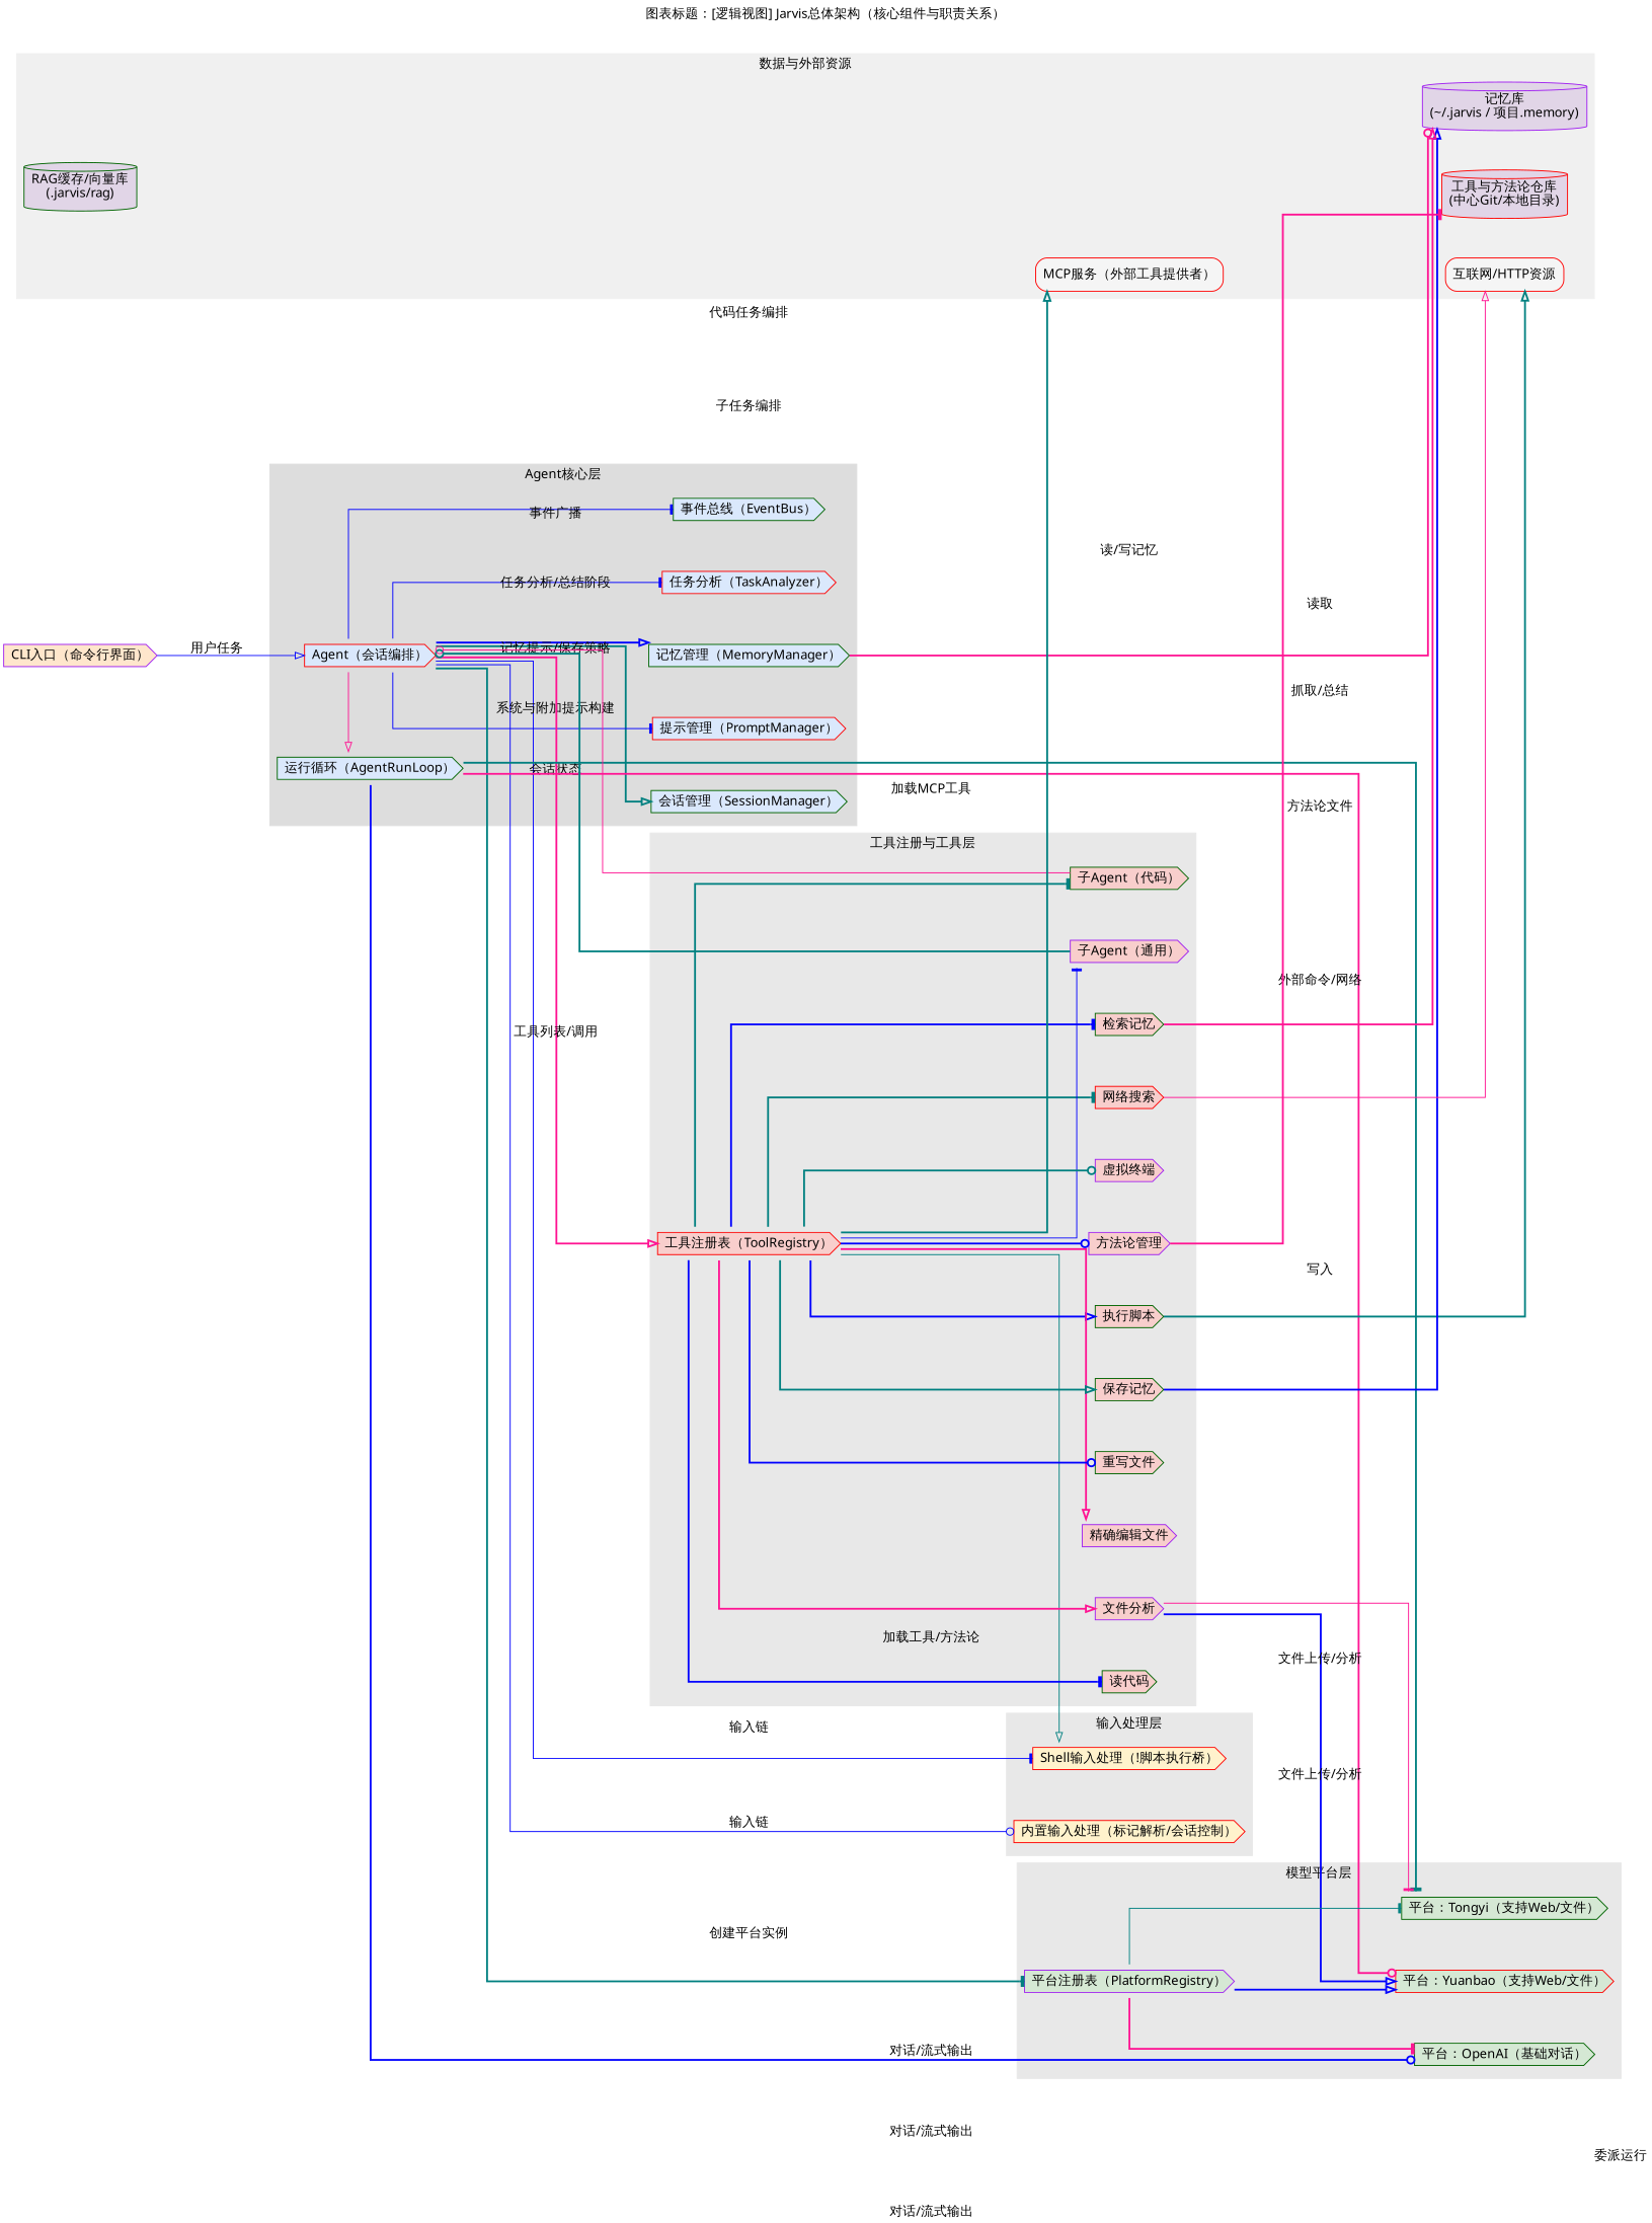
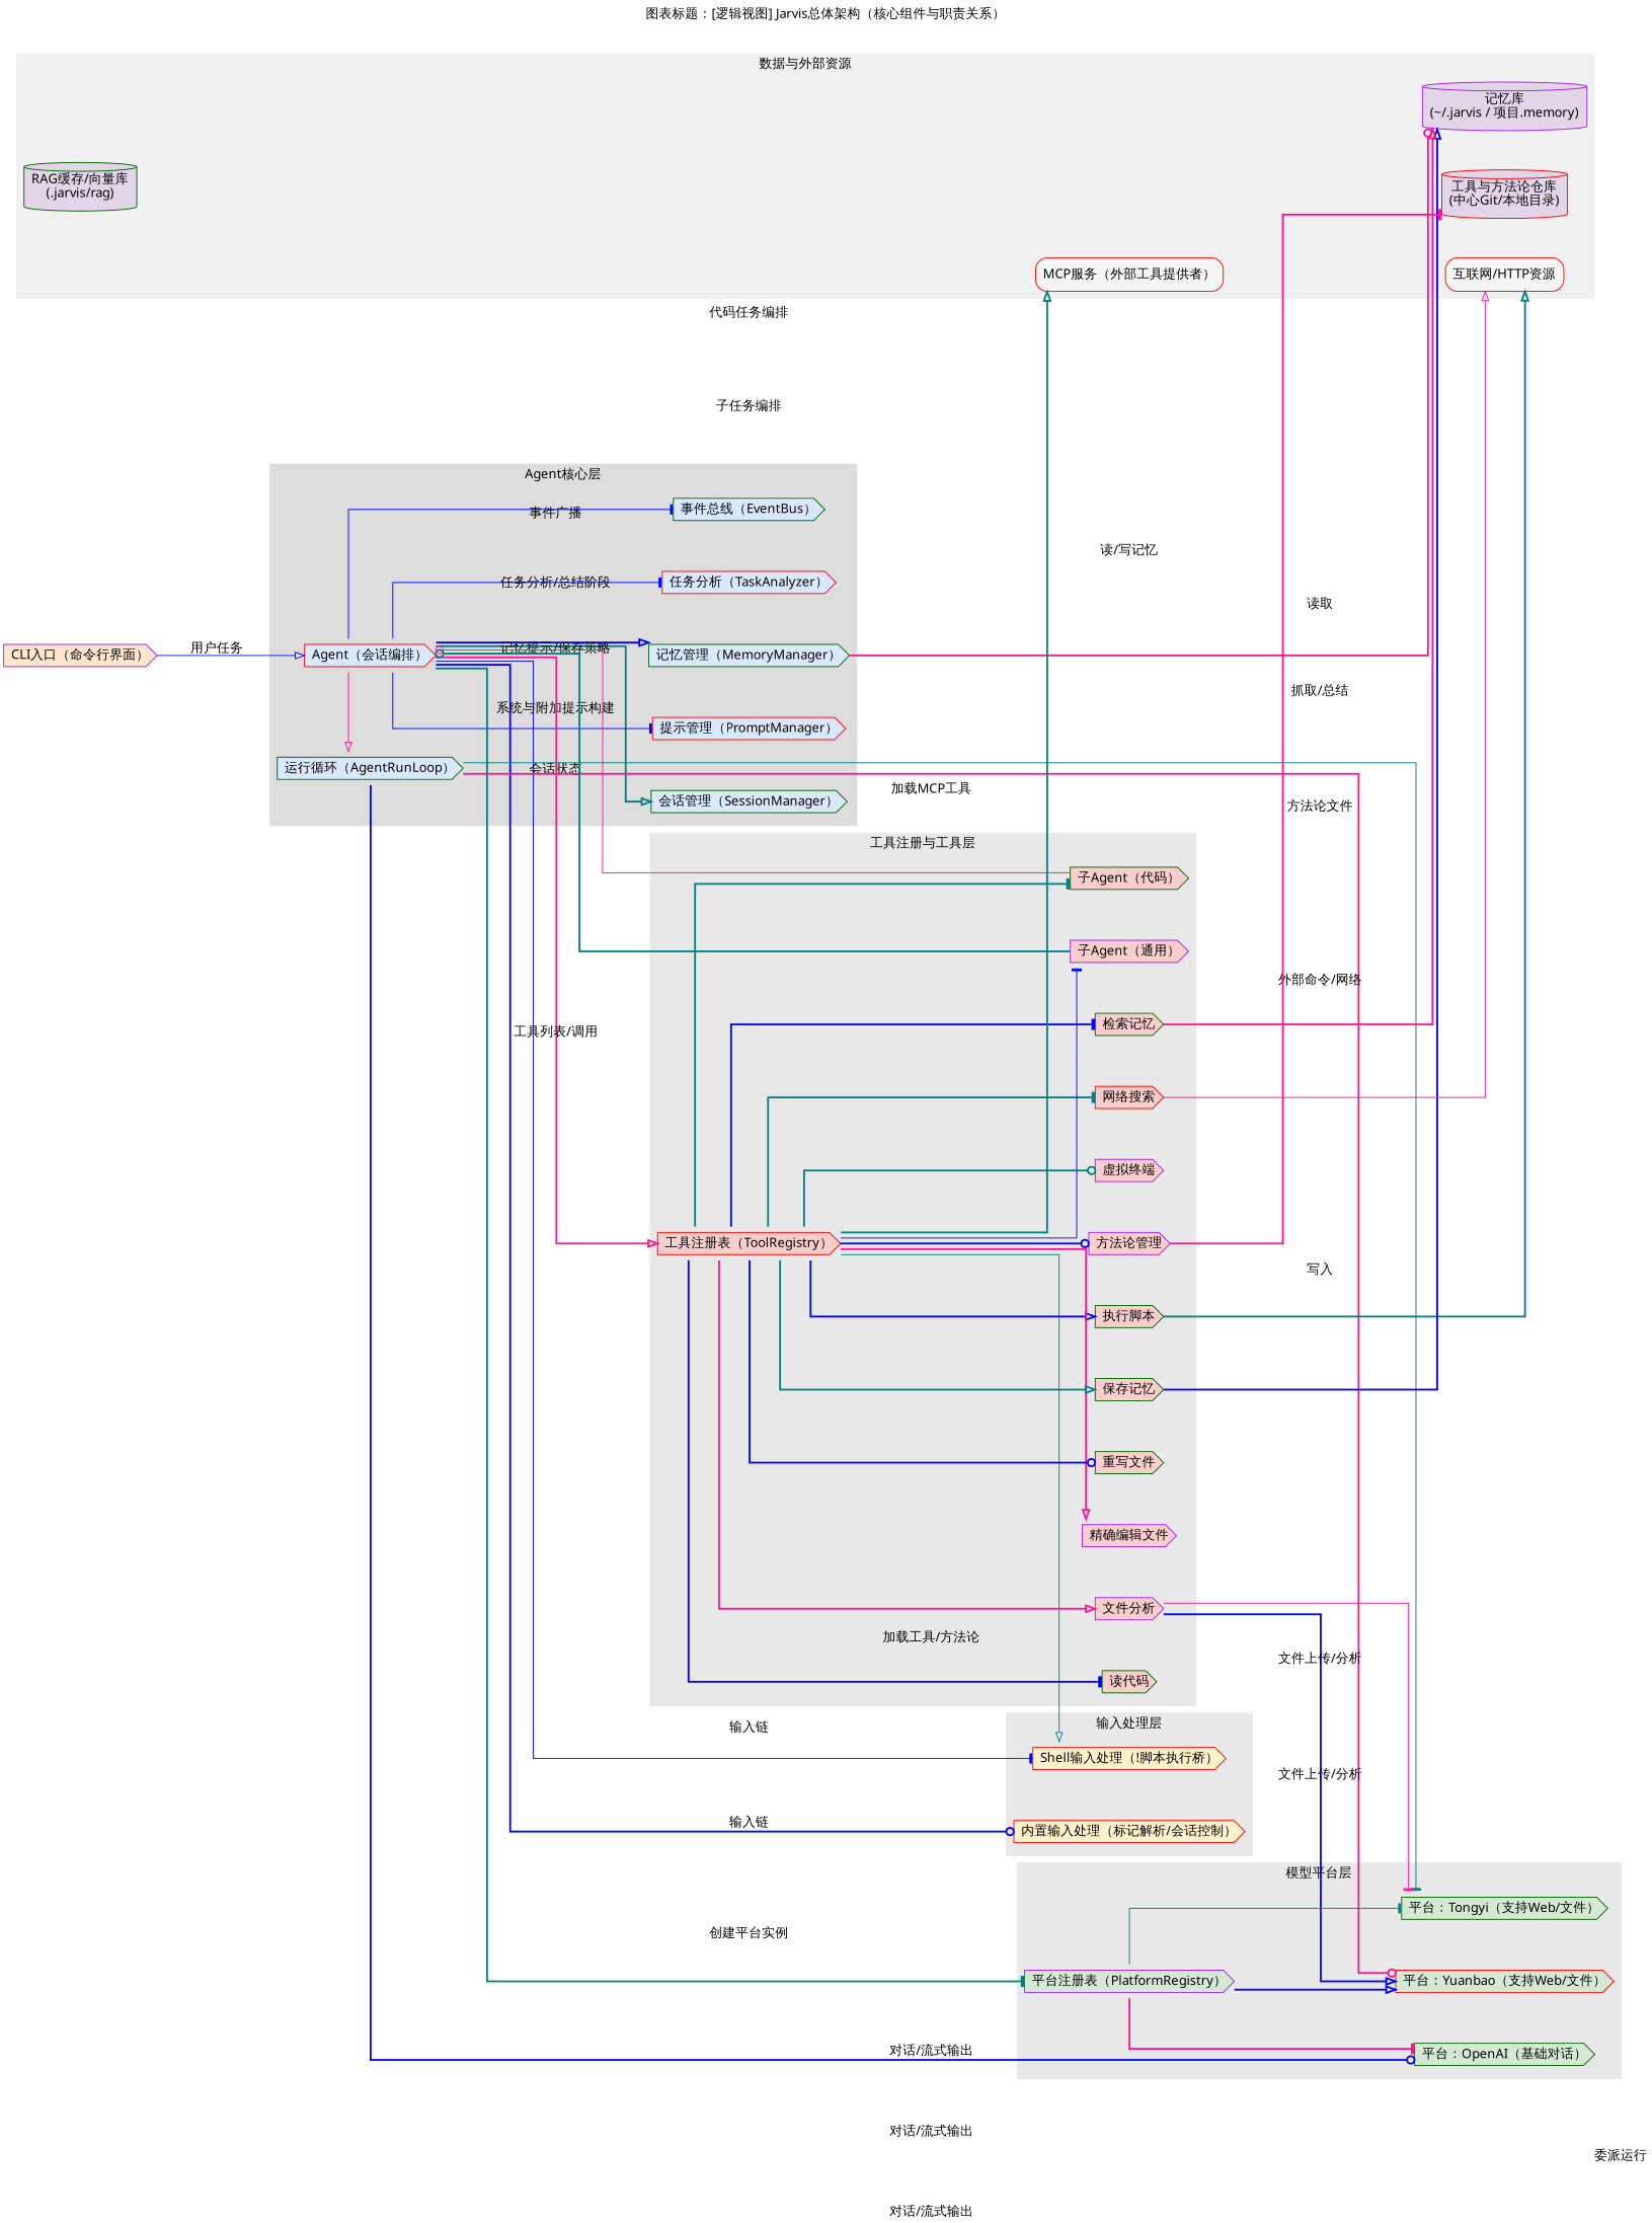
  digraph {
    fontname="Sans-serif"
    label="图表标题：[逻辑视图] Jarvis总体架构（核心组件与职责关系）"
    labelloc=t
    newrank=true
    nodesep=0.6
    rankdir=LR
    ranksep=1.0
    splines=ortho
    node [color=darkgreen fillcolor="#F8CECC" fontname="Sans-serif" group=tools shape=cds style="rounded,filled"]
    edge [arrowhead=onormal color=blue fontname="Sans-serif" style=bold]
    n1 [color=red fillcolor="#FFF2CC" group=input label="Shell输入处理（!脚本执行桥）"]
    n2 [color=red fillcolor="#FFF2CC" group=input label="内置输入处理（标记解析/会话控制）"]
    n3 [color=red fillcolor="#DAE8FC" group=core label="Agent（会话编排）"]
    n4 [fillcolor="#DAE8FC" group=core label="运行循环（AgentRunLoop）"]
    n5 [fillcolor="#DAE8FC" group=core label="会话管理（SessionManager）"]
    n6 [color=red fillcolor="#DAE8FC" group=core label="提示管理（PromptManager）"]
    n7 [fillcolor="#DAE8FC" group=core label="记忆管理（MemoryManager）"]
    n8 [color=red fillcolor="#DAE8FC" group=core label="任务分析（TaskAnalyzer）"]
    n9 [fillcolor="#DAE8FC" group=core label="事件总线（EventBus）"]
    n10 [label="读代码"]
    n11 [label="执行脚本"]
    n12 [color=purple label="精确编辑文件"]
    n13 [label="重写文件"]
    n14 [label="保存记忆"]
    n15 [label="检索记忆"]
    n16 [color=red label="网络搜索"]
    n17 [color=purple label="子Agent（通用）"]
    n18 [label="子Agent（代码）"]
    n19 [color=purple label="虚拟终端"]
    n20 [color=purple label="文件分析"]
    n21 [color=purple label="方法论管理"]
    n22 [color=red label="工具注册表（ToolRegistry）"]
    n23 [color=red fillcolor="#D5E8D4" group=platform label="平台：Yuanbao（支持Web/文件）"]
    n24 [fillcolor="#D5E8D4" group=platform label="平台：Tongyi（支持Web/文件）"]
    n25 [fillcolor="#D5E8D4" group=platform label="平台：OpenAI（基础对话）"]
    n26 [color=purple fillcolor="#D5E8D4" group=platform label="平台注册表（PlatformRegistry）"]
    n27 [color=purple fillcolor="#E1D5E7" group=data label="记忆库\n(~/.jarvis / 项目.memory)" shape=cylinder]
    n28 [color=red fillcolor="#E1D5E7" group=data label="工具与方法论仓库\n(中心Git/本地目录)" shape=cylinder]
    n29 [fillcolor="#E1D5E7" group=data label="RAG缓存/向量库\n(.jarvis/rag)" shape=cylinder]
    n30 [color=red fillcolor="#F5F5F5" group=external label="互联网/HTTP资源" shape=box]
    n31 [color=red fillcolor="#F5F5F5" group=external label="MCP服务（外部工具提供者）" shape=box]
    n32 [color=purple fillcolor="#FFE6CC" group=interface label="CLI入口（命令行界面）"]
    subgraph sub_1 {
      rank=same
      n1
      n2
    }
    subgraph sub_2 {
      rank=same
      n3
      n4
    }
    subgraph cluster_3 {
      color="#dddddd"
      label="Agent核心层"
      style=filled
      n3
      n4
      n5
      n6
      n7
      n8
      n9
    }
    subgraph cluster_4 {
      color="#e8e8e8"
      label="输入处理层"
      style=filled
      n1
      n2
    }
    subgraph cluster_5 {
      color="#e8e8e8"
      label="工具注册与工具层"
      style=filled
      n22
      subgraph sub_6 {
        color="#e8e8e8"
        label="工具注册与工具层"
        rank=same
        style=filled
        n10
        n11
        n12
        n13
        n14
        n15
        n16
        n17
        n18
        n19
        n20
        n21
      }
    }
    subgraph cluster_7 {
      color="#e8e8e8"
      label="模型平台层"
      style=filled
      n26
      subgraph sub_8 {
        color="#e8e8e8"
        label="模型平台层"
        rank=same
        style=filled
        n23
        n24
        n25
      }
    }
    subgraph cluster_9 {
      color="#f0f0f0"
      label="数据与外部资源"
      style=filled
      n27
      n28
      n29
      n30
      n31
    }
    n3 -> n1 [arrowhead=tee label="输入链" style=solid]
-   n3 -> n2 [arrowhead=odot label="输入链" style=solid]
+   n3 -> n2 [arrowhead=odot label="输入链"]
    n3 -> n4 [color=deeppink label="委派运行" style=solid]
    n3 -> n5 [color=teal label="会话状态"]
    n3 -> n6 [arrowhead=tee label="系统与附加提示构建" style=solid]
    n3 -> n7 [label="记忆提示/保存策略"]
    n3 -> n8 [arrowhead=tee label="任务分析/总结阶段" style=solid]
    n3 -> n9 [arrowhead=tee label="事件广播" style=solid]
    n3 -> n22 [color=deeppink label="工具列表/调用"]
    n3 -> n26 [arrowhead=tee color=teal label="创建平台实例"]
    n4 -> n23 [arrowhead=odot color=deeppink label="对话/流式输出"]
-   n4 -> n24 [arrowhead=tee color=teal label="对话/流式输出"]
+   n4 -> n24 [arrowhead=tee color=teal label="对话/流式输出" style=solid]
    n4 -> n25 [arrowhead=odot label="对话/流式输出"]
    n7 -> n27 [arrowhead=odot color=deeppink label="读/写记忆"]
    n11 -> n30 [color=teal label="外部命令/网络"]
    n14 -> n27 [label="写入"]
    n15 -> n27 [color=deeppink label="读取"]
    n16 -> n30 [color=deeppink label="抓取/总结" style=solid]
    n17 -> n3 [arrowhead=odot color=teal label="子任务编排"]
    n18 -> n3 [arrowhead=odot color=deeppink label="代码任务编排" style=solid]
    n20 -> n23 [label="文件上传/分析"]
    n20 -> n24 [arrowhead=tee color=deeppink label="文件上传/分析" style=solid]
    n21 -> n28 [arrowhead=tee color=deeppink label="方法论文件"]
    n22 -> n1 [color=teal label="加载工具/方法论" style=solid]
    n22 -> n10 [arrowhead=tee]
    n22 -> n11
    n22 -> n12 [color=deeppink]
    n22 -> n13 [arrowhead=odot]
    n22 -> n14 [color=teal]
    n22 -> n15 [arrowhead=tee]
    n22 -> n16 [arrowhead=tee color=teal]
    n22 -> n17 [arrowhead=tee style=solid]
    n22 -> n18 [arrowhead=tee color=teal]
    n22 -> n19 [arrowhead=odot color=teal]
    n22 -> n20 [color=deeppink]
    n22 -> n21 [arrowhead=odot]
    n22 -> n31 [color=teal label="加载MCP工具"]
    n26 -> n23
    n26 -> n24 [arrowhead=tee color=teal style=solid]
    n26 -> n25 [arrowhead=tee color=deeppink]
    n32 -> n3 [label="用户任务" style=solid]
  }
